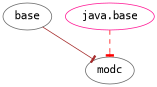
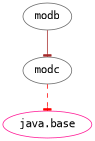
  digraph {
    node [color=gray40 fontname=Consolas shape=ellipse]
    edge [arrowhead=tee fontname=Consolas]
-   n1 [label=base]
+   n1 [label=modb]
    n2 [label=modc]
    n3 [color=deeppink label="java.base"]
    n1 -> n2 [color=brown fontcolor="#ff0000" weight=2]
-   n3 -> n2 [color=red fontcolor="#0000ff" style=dashed weight=16]
+   n2 -> n3 [color=red fontcolor="#0000ff" style=dashed weight=16]
  }
